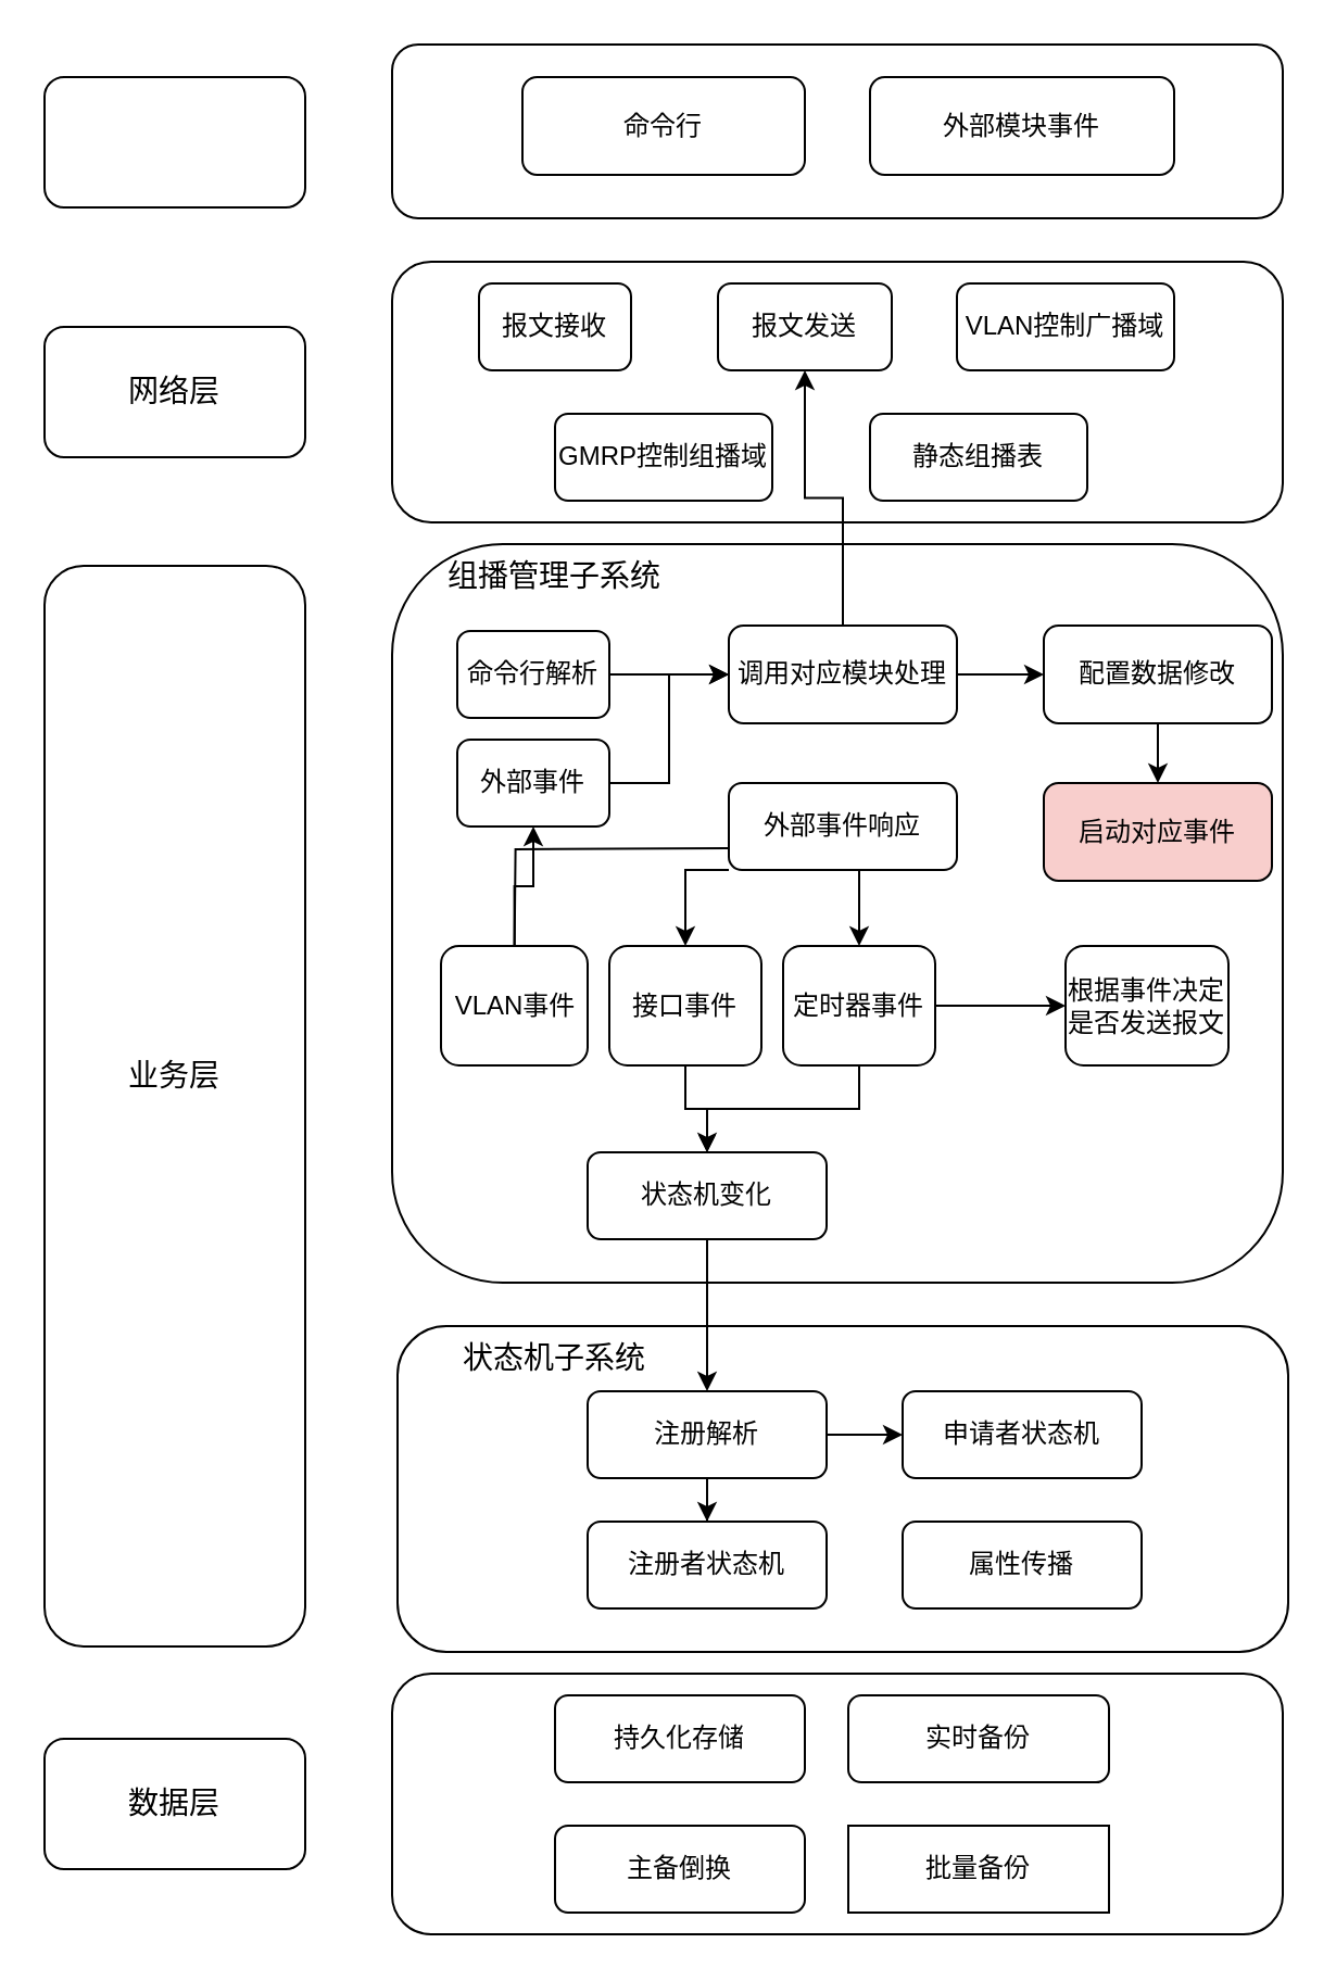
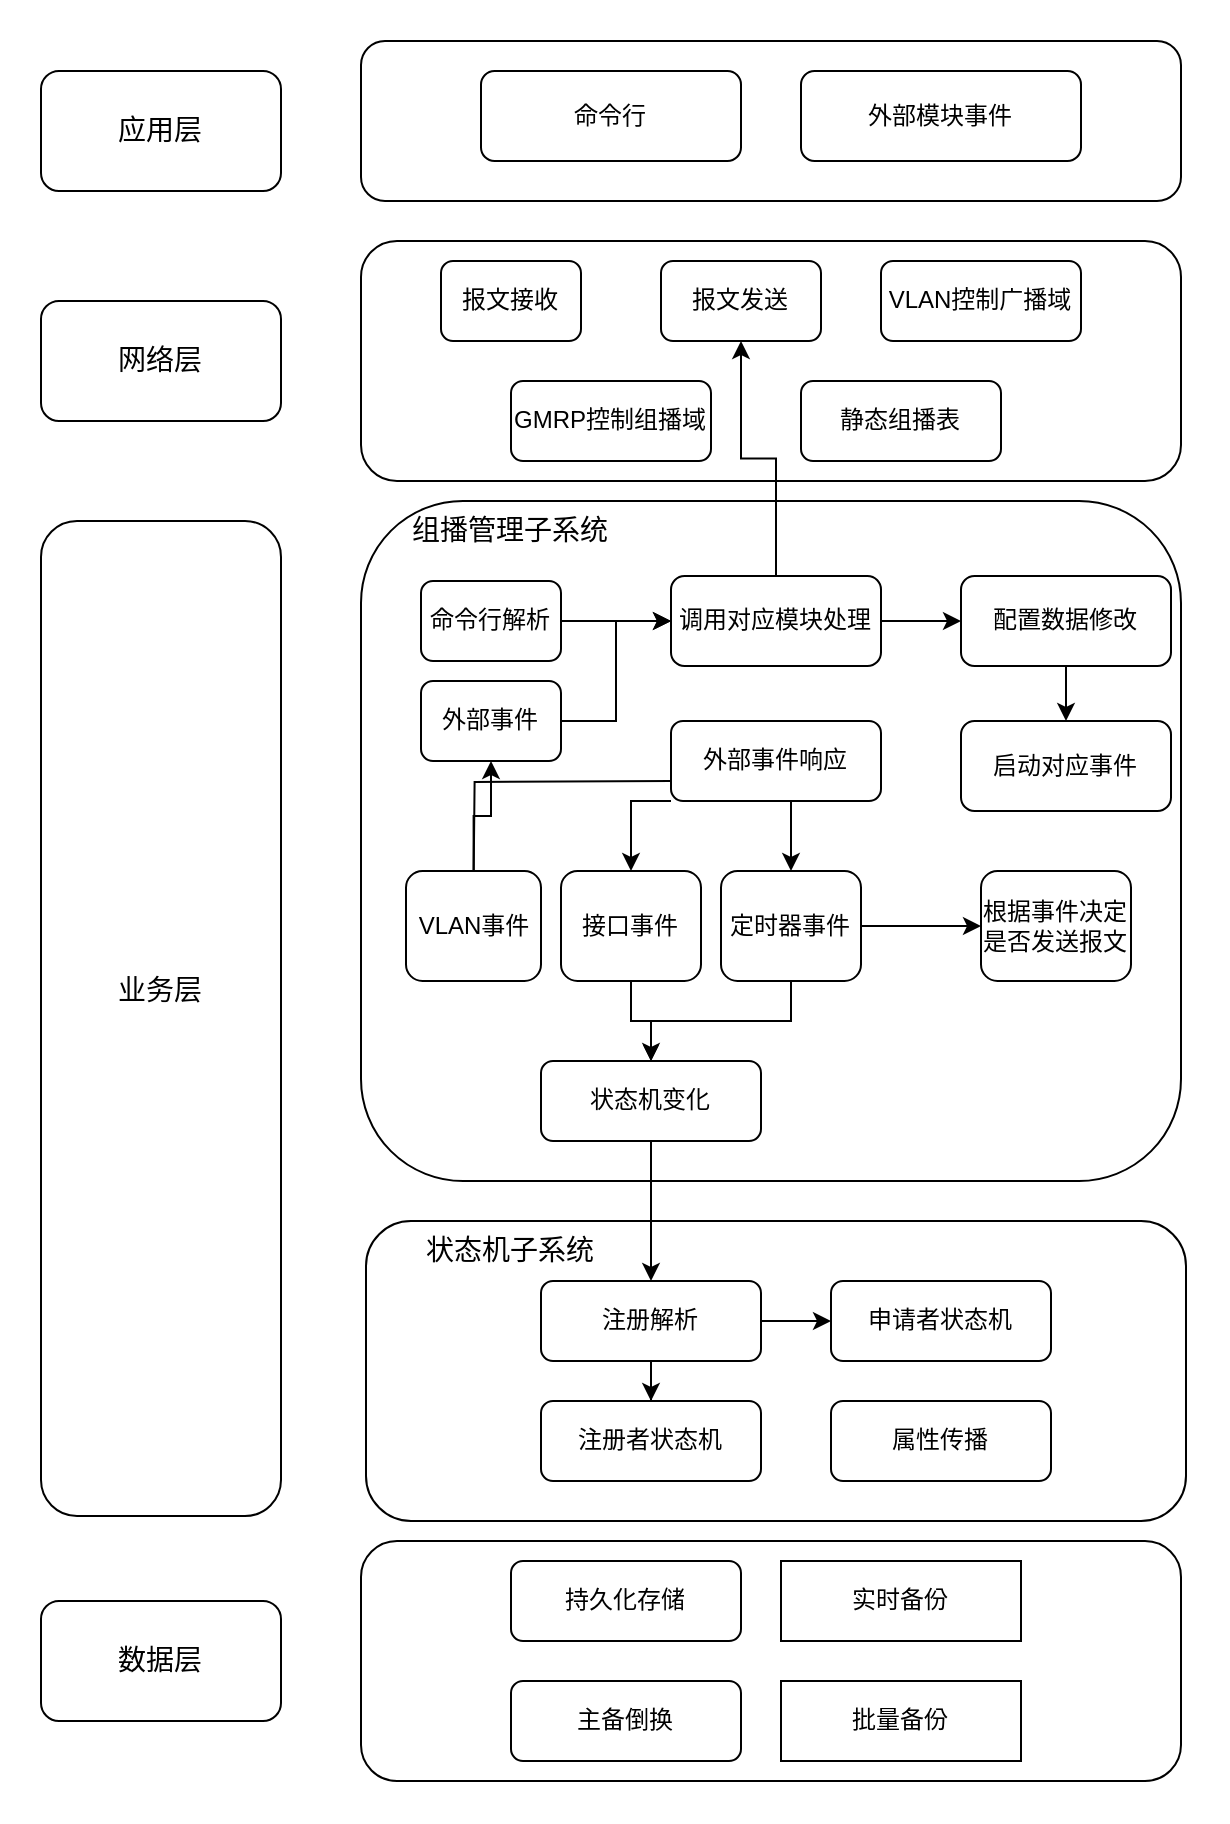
  <mxCell id="0" />
  <mxCell id="1" parent="0" />
  <mxCell id="2" value="" style="rounded=1;whiteSpace=wrap;html=1;" vertex="1" parent="1"><mxGeometry x="182.5" y="610" width="410" height="150" as="geometry" /></mxCell>
  <mxCell id="3" value="" style="rounded=1;whiteSpace=wrap;html=1;" vertex="1" parent="1"><mxGeometry x="20" y="35" width="120" height="60" as="geometry" /></mxCell>
+ <mxCell id="4" value="&lt;font style=&quot;font-size: 14px;&quot;&gt;应用层&lt;/font&gt;" style="text;html=1;strokeColor=none;fillColor=none;align=center;verticalAlign=middle;whiteSpace=wrap;rounded=0;" vertex="1" parent="1"><mxGeometry x="50" y="50" width="60" height="30" as="geometry" /></mxCell>
  <mxCell id="5" value="" style="rounded=1;whiteSpace=wrap;html=1;" vertex="1" parent="1"><mxGeometry x="180" y="20" width="410" height="80" as="geometry" /></mxCell>
  <mxCell id="6" value="命令行" style="rounded=1;whiteSpace=wrap;html=1;" vertex="1" parent="1"><mxGeometry x="240" y="35" width="130" height="45" as="geometry" /></mxCell>
  <mxCell id="7" value="外部模块事件" style="rounded=1;whiteSpace=wrap;html=1;" vertex="1" parent="1"><mxGeometry x="400" y="35" width="140" height="45" as="geometry" /></mxCell>
  <mxCell id="8" value="" style="rounded=1;whiteSpace=wrap;html=1;" vertex="1" parent="1"><mxGeometry x="20" y="150" width="120" height="60" as="geometry" /></mxCell>
  <mxCell id="9" value="&lt;span style=&quot;font-size: 14px;&quot;&gt;网络层&lt;/span&gt;" style="text;html=1;strokeColor=none;fillColor=none;align=center;verticalAlign=middle;whiteSpace=wrap;rounded=0;" vertex="1" parent="1"><mxGeometry x="50" y="165" width="60" height="30" as="geometry" /></mxCell>
  <mxCell id="10" value="" style="rounded=1;whiteSpace=wrap;html=1;" vertex="1" parent="1"><mxGeometry x="180" y="120" width="410" height="120" as="geometry" /></mxCell>
  <mxCell id="11" value="报文接收" style="rounded=1;whiteSpace=wrap;html=1;" vertex="1" parent="1"><mxGeometry x="220" y="130" width="70" height="40" as="geometry" /></mxCell>
  <mxCell id="12" value="报文发送" style="rounded=1;whiteSpace=wrap;html=1;" vertex="1" parent="1"><mxGeometry x="330" y="130" width="80" height="40" as="geometry" /></mxCell>
  <mxCell id="13" value="VLAN控制广播域" style="rounded=1;whiteSpace=wrap;html=1;" vertex="1" parent="1"><mxGeometry x="440" y="130" width="100" height="40" as="geometry" /></mxCell>
  <mxCell id="14" value="GMRP控制组播域" style="rounded=1;whiteSpace=wrap;html=1;" vertex="1" parent="1"><mxGeometry x="255" y="190" width="100" height="40" as="geometry" /></mxCell>
  <mxCell id="15" value="静态组播表" style="rounded=1;whiteSpace=wrap;html=1;" vertex="1" parent="1"><mxGeometry x="400" y="190" width="100" height="40" as="geometry" /></mxCell>
  <mxCell id="16" value="" style="rounded=1;whiteSpace=wrap;html=1;" vertex="1" parent="1"><mxGeometry x="20" y="260" width="120" height="497.5" as="geometry" /></mxCell>
  <mxCell id="17" value="&lt;span style=&quot;font-size: 14px;&quot;&gt;业务层&lt;/span&gt;" style="text;html=1;strokeColor=none;fillColor=none;align=center;verticalAlign=middle;whiteSpace=wrap;rounded=0;" vertex="1" parent="1"><mxGeometry x="50" y="480" width="60" height="30" as="geometry" /></mxCell>
  <mxCell id="18" value="" style="rounded=1;whiteSpace=wrap;html=1;" vertex="1" parent="1"><mxGeometry x="180" y="250" width="410" height="340" as="geometry" /></mxCell>
  <mxCell id="19" value="&lt;font style=&quot;font-size: 14px;&quot;&gt;组播管理子系统&lt;/font&gt;" style="text;html=1;strokeColor=none;fillColor=none;align=center;verticalAlign=middle;whiteSpace=wrap;rounded=0;" vertex="1" parent="1"><mxGeometry x="190" y="250" width="130" height="30" as="geometry" /></mxCell>
  <mxCell id="20" value="" style="edgeStyle=orthogonalEdgeStyle;rounded=0;orthogonalLoop=1;jettySize=auto;html=1;" edge="1" parent="1" source="21" target="24"><mxGeometry relative="1" as="geometry" /></mxCell>
  <mxCell id="21" value="命令行解析" style="rounded=1;whiteSpace=wrap;html=1;" vertex="1" parent="1"><mxGeometry x="210" y="290" width="70" height="40" as="geometry" /></mxCell>
  <mxCell id="22" style="edgeStyle=orthogonalEdgeStyle;rounded=0;orthogonalLoop=1;jettySize=auto;html=1;" edge="1" parent="1" source="24" target="28"><mxGeometry relative="1" as="geometry" /></mxCell>
  <mxCell id="23" style="edgeStyle=orthogonalEdgeStyle;rounded=0;orthogonalLoop=1;jettySize=auto;html=1;" edge="1" parent="1" source="24" target="12"><mxGeometry relative="1" as="geometry" /></mxCell>
  <mxCell id="24" value="调用对应模块处理" style="whiteSpace=wrap;html=1;rounded=1;" vertex="1" parent="1"><mxGeometry x="335" y="287.5" width="105" height="45" as="geometry" /></mxCell>
  <mxCell id="25" style="edgeStyle=orthogonalEdgeStyle;rounded=0;orthogonalLoop=1;jettySize=auto;html=1;entryX=0;entryY=0.5;entryDx=0;entryDy=0;" edge="1" parent="1" source="26" target="24"><mxGeometry relative="1" as="geometry" /></mxCell>
  <mxCell id="26" value="外部事件" style="rounded=1;whiteSpace=wrap;html=1;" vertex="1" parent="1"><mxGeometry x="210" y="340" width="70" height="40" as="geometry" /></mxCell>
  <mxCell id="27" value="" style="edgeStyle=orthogonalEdgeStyle;rounded=0;orthogonalLoop=1;jettySize=auto;html=1;" edge="1" parent="1" source="28" target="40"><mxGeometry relative="1" as="geometry"><mxPoint x="532.5" y="360" as="targetPoint" /></mxGeometry></mxCell>
  <mxCell id="28" value="配置数据修改" style="whiteSpace=wrap;html=1;rounded=1;" vertex="1" parent="1"><mxGeometry x="480" y="287.5" width="105" height="45" as="geometry" /></mxCell>
  <mxCell id="29" style="edgeStyle=orthogonalEdgeStyle;rounded=0;orthogonalLoop=1;jettySize=auto;html=1;entryX=0.5;entryY=0;entryDx=0;entryDy=0;" edge="1" parent="1"><mxGeometry relative="1" as="geometry"><mxPoint x="335" y="390" as="sourcePoint" /><mxPoint x="236.25" y="445" as="targetPoint" /></mxGeometry></mxCell>
  <mxCell id="30" style="edgeStyle=orthogonalEdgeStyle;rounded=0;orthogonalLoop=1;jettySize=auto;html=1;" edge="1" parent="1" source="32" target="36"><mxGeometry relative="1" as="geometry"><Array as="points"><mxPoint x="315" y="400" /></Array></mxGeometry></mxCell>
  <mxCell id="31" style="edgeStyle=orthogonalEdgeStyle;rounded=0;orthogonalLoop=1;jettySize=auto;html=1;" edge="1" parent="1" source="32" target="39"><mxGeometry relative="1" as="geometry"><Array as="points"><mxPoint x="395" y="410" /><mxPoint x="395" y="410" /></Array></mxGeometry></mxCell>
  <mxCell id="32" value="外部事件响应" style="whiteSpace=wrap;html=1;rounded=1;" vertex="1" parent="1"><mxGeometry x="335" y="360" width="105" height="40" as="geometry" /></mxCell>
  <mxCell id="33" style="edgeStyle=orthogonalEdgeStyle;rounded=0;orthogonalLoop=1;jettySize=auto;html=1;" edge="1" parent="1" source="34" target="26"><mxGeometry relative="1" as="geometry" /></mxCell>
  <mxCell id="34" value="VLAN事件" style="whiteSpace=wrap;html=1;rounded=1;" vertex="1" parent="1"><mxGeometry x="202.5" y="435" width="67.5" height="55" as="geometry" /></mxCell>
  <mxCell id="35" style="edgeStyle=orthogonalEdgeStyle;rounded=0;orthogonalLoop=1;jettySize=auto;html=1;" edge="1" parent="1" source="36" target="42"><mxGeometry relative="1" as="geometry" /></mxCell>
  <mxCell id="36" value="接口事件" style="whiteSpace=wrap;html=1;rounded=1;" vertex="1" parent="1"><mxGeometry x="280" y="435" width="70" height="55" as="geometry" /></mxCell>
  <mxCell id="37" style="edgeStyle=orthogonalEdgeStyle;rounded=0;orthogonalLoop=1;jettySize=auto;html=1;endArrow=open;" edge="1" parent="1" source="39" target="42"><mxGeometry relative="1" as="geometry" /></mxCell>
  <mxCell id="38" value="" style="edgeStyle=orthogonalEdgeStyle;rounded=0;orthogonalLoop=1;jettySize=auto;html=1;" edge="1" parent="1" source="39" target="43"><mxGeometry relative="1" as="geometry" /></mxCell>
  <mxCell id="39" value="定时器事件" style="whiteSpace=wrap;html=1;rounded=1;" vertex="1" parent="1"><mxGeometry x="360" y="435" width="70" height="55" as="geometry" /></mxCell>
- <mxCell id="40" value="启动对应事件" style="whiteSpace=wrap;html=1;rounded=1;fillColor=#f8cecc;" vertex="1" parent="1"><mxGeometry x="480" y="360" width="105" height="45" as="geometry" /></mxCell>
+ <mxCell id="40" value="启动对应事件" style="whiteSpace=wrap;html=1;rounded=1;" vertex="1" parent="1"><mxGeometry x="480" y="360" width="105" height="45" as="geometry" /></mxCell>
  <mxCell id="41" style="edgeStyle=orthogonalEdgeStyle;rounded=0;orthogonalLoop=1;jettySize=auto;html=1;" edge="1" parent="1" source="42" target="47"><mxGeometry relative="1" as="geometry" /></mxCell>
  <mxCell id="42" value="状态机变化" style="rounded=1;whiteSpace=wrap;html=1;" vertex="1" parent="1"><mxGeometry x="270" y="530" width="110" height="40" as="geometry" /></mxCell>
  <mxCell id="43" value="根据事件决定是否发送报文" style="whiteSpace=wrap;html=1;rounded=1;" vertex="1" parent="1"><mxGeometry x="490" y="435" width="75" height="55" as="geometry" /></mxCell>
  <mxCell id="44" value="&lt;font style=&quot;font-size: 14px;&quot;&gt;状态机子系统&lt;/font&gt;" style="text;html=1;strokeColor=none;fillColor=none;align=center;verticalAlign=middle;whiteSpace=wrap;rounded=0;" vertex="1" parent="1"><mxGeometry x="190" y="610" width="130" height="30" as="geometry" /></mxCell>
  <mxCell id="45" style="edgeStyle=orthogonalEdgeStyle;rounded=0;orthogonalLoop=1;jettySize=auto;html=1;" edge="1" parent="1" source="47" target="50"><mxGeometry relative="1" as="geometry" /></mxCell>
  <mxCell id="46" style="edgeStyle=orthogonalEdgeStyle;rounded=0;orthogonalLoop=1;jettySize=auto;html=1;entryX=0.5;entryY=0;entryDx=0;entryDy=0;" edge="1" parent="1" source="47" target="48"><mxGeometry relative="1" as="geometry" /></mxCell>
  <mxCell id="47" value="注册解析" style="rounded=1;whiteSpace=wrap;html=1;" vertex="1" parent="1"><mxGeometry x="270" y="640" width="110" height="40" as="geometry" /></mxCell>
  <mxCell id="48" value="注册者状态机" style="rounded=1;whiteSpace=wrap;html=1;" vertex="1" parent="1"><mxGeometry x="270" y="700" width="110" height="40" as="geometry" /></mxCell>
  <mxCell id="49" value="属性传播" style="rounded=1;whiteSpace=wrap;html=1;" vertex="1" parent="1"><mxGeometry x="415" y="700" width="110" height="40" as="geometry" /></mxCell>
  <mxCell id="50" value="申请者状态机" style="rounded=1;whiteSpace=wrap;html=1;" vertex="1" parent="1"><mxGeometry x="415" y="640" width="110" height="40" as="geometry" /></mxCell>
  <mxCell id="51" value="" style="rounded=1;whiteSpace=wrap;html=1;" vertex="1" parent="1"><mxGeometry x="20" y="800" width="120" height="60" as="geometry" /></mxCell>
  <mxCell id="52" value="&lt;span style=&quot;font-size: 14px;&quot;&gt;数据层&lt;/span&gt;" style="text;html=1;strokeColor=none;fillColor=none;align=center;verticalAlign=middle;whiteSpace=wrap;rounded=0;" vertex="1" parent="1"><mxGeometry x="50" y="815" width="60" height="30" as="geometry" /></mxCell>
  <mxCell id="53" value="" style="rounded=1;whiteSpace=wrap;html=1;" vertex="1" parent="1"><mxGeometry x="180" y="770" width="410" height="120" as="geometry" /></mxCell>
  <mxCell id="54" value="持久化存储" style="rounded=1;whiteSpace=wrap;html=1;" vertex="1" parent="1"><mxGeometry x="255" y="780" width="115" height="40" as="geometry" /></mxCell>
- <mxCell id="55" value="实时备份" style="rounded=1;whiteSpace=wrap;html=1;" vertex="1" parent="1"><mxGeometry x="390" y="780" width="120" height="40" as="geometry" /></mxCell>
+ <mxCell id="55" value="实时备份" style="whiteSpace=wrap;html=1;rounded=0;" vertex="1" parent="1"><mxGeometry x="390" y="780" width="120" height="40" as="geometry" /></mxCell>
  <mxCell id="56" value="批量备份" style="whiteSpace=wrap;html=1;rounded=0;" vertex="1" parent="1"><mxGeometry x="390" y="840" width="120" height="40" as="geometry" /></mxCell>
  <mxCell id="57" value="主备倒换" style="rounded=1;whiteSpace=wrap;html=1;" vertex="1" parent="1"><mxGeometry x="255" y="840" width="115" height="40" as="geometry" /></mxCell>
